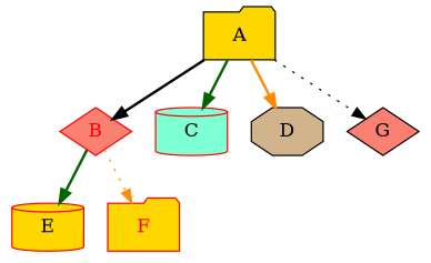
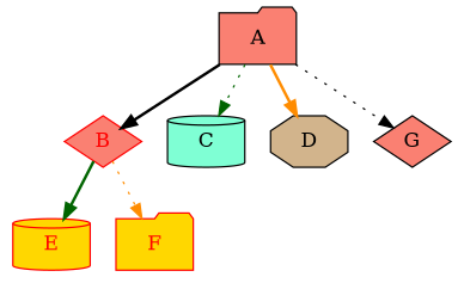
  digraph {
    node [fillcolor=gold shape=diamond style=filled]
    edge [color=darkgreen style=bold]
    B [color=red fillcolor=salmon fontcolor=red]
-   E [color=red fontcolor=black shape=cylinder]
+   E [color=red fontcolor=red shape=cylinder]
    F [color=red fontcolor=red shape=folder]
-   A [shape=folder]
-   C [fillcolor=aquamarine shape=cylinder color=red]
+   A [fillcolor=salmon shape=folder]
+   C [fillcolor=aquamarine shape=cylinder]
    D [fillcolor=tan shape=octagon]
    G [fillcolor=salmon]
    B -> E
    B -> F [color=darkorange style=dotted]
    A -> B [color=black]
-   A -> C
+   A -> C [style=dotted]
    A -> D [color=darkorange]
    A -> G [color=black style=dotted]
  }
